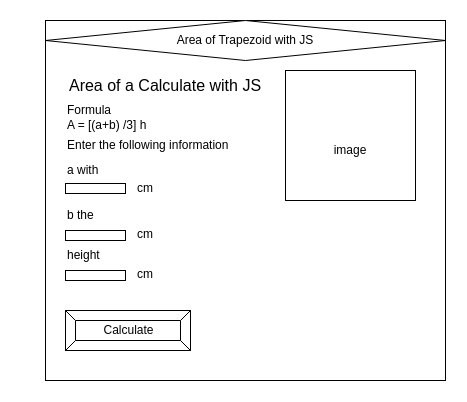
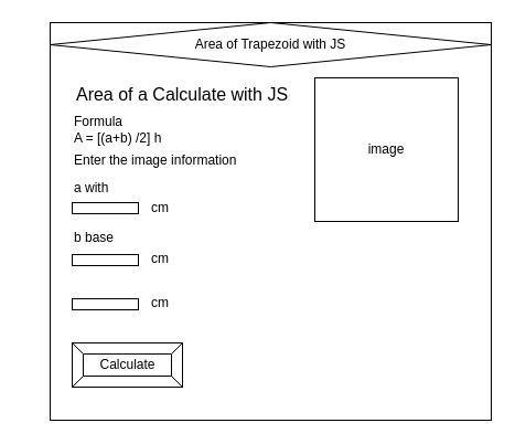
  <mxCell id="0" />
  <mxCell id="1" parent="0" />
  <mxCell id="2" value="" style="rounded=0;whiteSpace=wrap;html=1;" parent="1" vertex="1"><mxGeometry x="45" y="20" width="400" height="360" as="geometry" /></mxCell>
  <mxCell id="3" value="Area of Trapezoid with JS" style="rhombus;whiteSpace=wrap;html=1;" parent="1" vertex="1"><mxGeometry x="45" y="20" width="400" height="40" as="geometry" /></mxCell>
- <mxCell id="4" value="Calculate" style="labelPosition=center;verticalLabelPosition=middle;align=center;html=1;shape=mxgraph.basic.button;dx=10;" parent="1" vertex="1"><mxGeometry x="65" y="310" width="125" height="40" as="geometry" /></mxCell>
+ <mxCell id="4" value="Calculate" style="labelPosition=center;verticalLabelPosition=middle;align=center;html=1;shape=mxgraph.basic.button;dx=10;" parent="1" vertex="1"><mxGeometry x="65" y="310" width="100" height="40" as="geometry" /></mxCell>
  <mxCell id="5" value="&lt;span style=&quot;font-size: 16px&quot;&gt;Area of a Calculate with JS&lt;/span&gt;" style="text;html=1;strokeColor=none;fillColor=none;align=center;verticalAlign=middle;whiteSpace=wrap;rounded=0;" vertex="1" parent="1"><mxGeometry x="20" y="70" width="290" height="30" as="geometry" /></mxCell>
- <mxCell id="6" value="&lt;span style=&quot;font-size: 12px&quot;&gt;Formula&amp;nbsp;&lt;br&gt;&lt;div style=&quot;&quot;&gt;&lt;span&gt;A = [(a+b) /3] h&lt;/span&gt;&lt;/div&gt;&lt;/span&gt;" style="text;html=1;strokeColor=none;fillColor=none;align=left;verticalAlign=middle;whiteSpace=wrap;rounded=0;fontSize=16;" vertex="1" parent="1"><mxGeometry x="65" y="100" width="120" height="30" as="geometry" /></mxCell>
- <mxCell id="7" value="Enter the following information&amp;nbsp;" style="text;html=1;strokeColor=none;fillColor=none;align=left;verticalAlign=middle;whiteSpace=wrap;rounded=0;fontSize=12;" vertex="1" parent="1"><mxGeometry x="65" y="130" width="200" height="30" as="geometry" /></mxCell>
+ <mxCell id="6" value="&lt;span style=&quot;font-size: 12px&quot;&gt;Formula&amp;nbsp;&lt;br&gt;&lt;div style=&quot;&quot;&gt;&lt;span&gt;A = [(a+b) /2] h&lt;/span&gt;&lt;/div&gt;&lt;/span&gt;" style="text;html=1;strokeColor=none;fillColor=none;align=left;verticalAlign=middle;whiteSpace=wrap;rounded=0;fontSize=16;" vertex="1" parent="1"><mxGeometry x="65" y="100" width="120" height="30" as="geometry" /></mxCell>
+ <mxCell id="7" value="Enter the image information&amp;nbsp;" style="text;html=1;strokeColor=none;fillColor=none;align=left;verticalAlign=middle;whiteSpace=wrap;rounded=0;fontSize=12;" vertex="1" parent="1"><mxGeometry x="65" y="130" width="200" height="30" as="geometry" /></mxCell>
  <mxCell id="8" value="a with" style="text;html=1;strokeColor=none;fillColor=none;align=left;verticalAlign=middle;whiteSpace=wrap;rounded=0;fontSize=12;" vertex="1" parent="1"><mxGeometry x="65" y="155" width="60" height="30" as="geometry" /></mxCell>
- <mxCell id="9" value="b the" style="text;html=1;strokeColor=none;fillColor=none;align=left;verticalAlign=middle;whiteSpace=wrap;rounded=0;fontSize=12;" vertex="1" parent="1"><mxGeometry x="65" y="200" width="60" height="30" as="geometry" /></mxCell>
- <mxCell id="10" value="height" style="text;html=1;strokeColor=none;fillColor=none;align=left;verticalAlign=middle;whiteSpace=wrap;rounded=0;fontSize=12;" vertex="1" parent="1"><mxGeometry x="65" y="240" width="60" height="30" as="geometry" /></mxCell>
+ <mxCell id="9" value="b base" style="text;html=1;strokeColor=none;fillColor=none;align=left;verticalAlign=middle;whiteSpace=wrap;rounded=0;fontSize=12;" vertex="1" parent="1"><mxGeometry x="65" y="200" width="60" height="30" as="geometry" /></mxCell>
  <mxCell id="11" value="" style="rounded=0;whiteSpace=wrap;html=1;fontSize=12;" vertex="1" parent="1"><mxGeometry x="65" y="183" width="60" height="10" as="geometry" /></mxCell>
  <mxCell id="12" value="cm" style="text;html=1;strokeColor=none;fillColor=none;align=center;verticalAlign=middle;whiteSpace=wrap;rounded=0;fontSize=12;" vertex="1" parent="1"><mxGeometry x="125" y="181.5" width="40" height="13" as="geometry" /></mxCell>
  <mxCell id="13" value="" style="rounded=0;whiteSpace=wrap;html=1;fontSize=12;" vertex="1" parent="1"><mxGeometry x="65" y="230" width="60" height="10" as="geometry" /></mxCell>
  <mxCell id="14" value="cm" style="text;html=1;strokeColor=none;fillColor=none;align=center;verticalAlign=middle;whiteSpace=wrap;rounded=0;fontSize=12;" vertex="1" parent="1"><mxGeometry x="125" y="227" width="40" height="13" as="geometry" /></mxCell>
  <mxCell id="15" value="" style="rounded=0;whiteSpace=wrap;html=1;fontSize=12;" vertex="1" parent="1"><mxGeometry x="65" y="270" width="60" height="10" as="geometry" /></mxCell>
  <mxCell id="16" value="cm" style="text;html=1;strokeColor=none;fillColor=none;align=center;verticalAlign=middle;whiteSpace=wrap;rounded=0;fontSize=12;" vertex="1" parent="1"><mxGeometry x="125" y="267" width="40" height="13" as="geometry" /></mxCell>
  <mxCell id="17" value="" style="whiteSpace=wrap;html=1;aspect=fixed;fontSize=12;" vertex="1" parent="1"><mxGeometry x="285" y="70" width="130" height="130" as="geometry" /></mxCell>
- <mxCell id="18" value="image" style="text;html=1;strokeColor=none;fillColor=none;align=center;verticalAlign=middle;whiteSpace=wrap;rounded=0;fontSize=12;" vertex="1" parent="1"><mxGeometry x="320" y="135" width="60" height="30" as="geometry" /></mxCell>
+ <mxCell id="18" value="image" style="text;html=1;strokeColor=none;fillColor=none;align=center;verticalAlign=middle;whiteSpace=wrap;rounded=0;fontSize=12;" vertex="1" parent="1"><mxGeometry x="320" y="120" width="60" height="30" as="geometry" /></mxCell>
